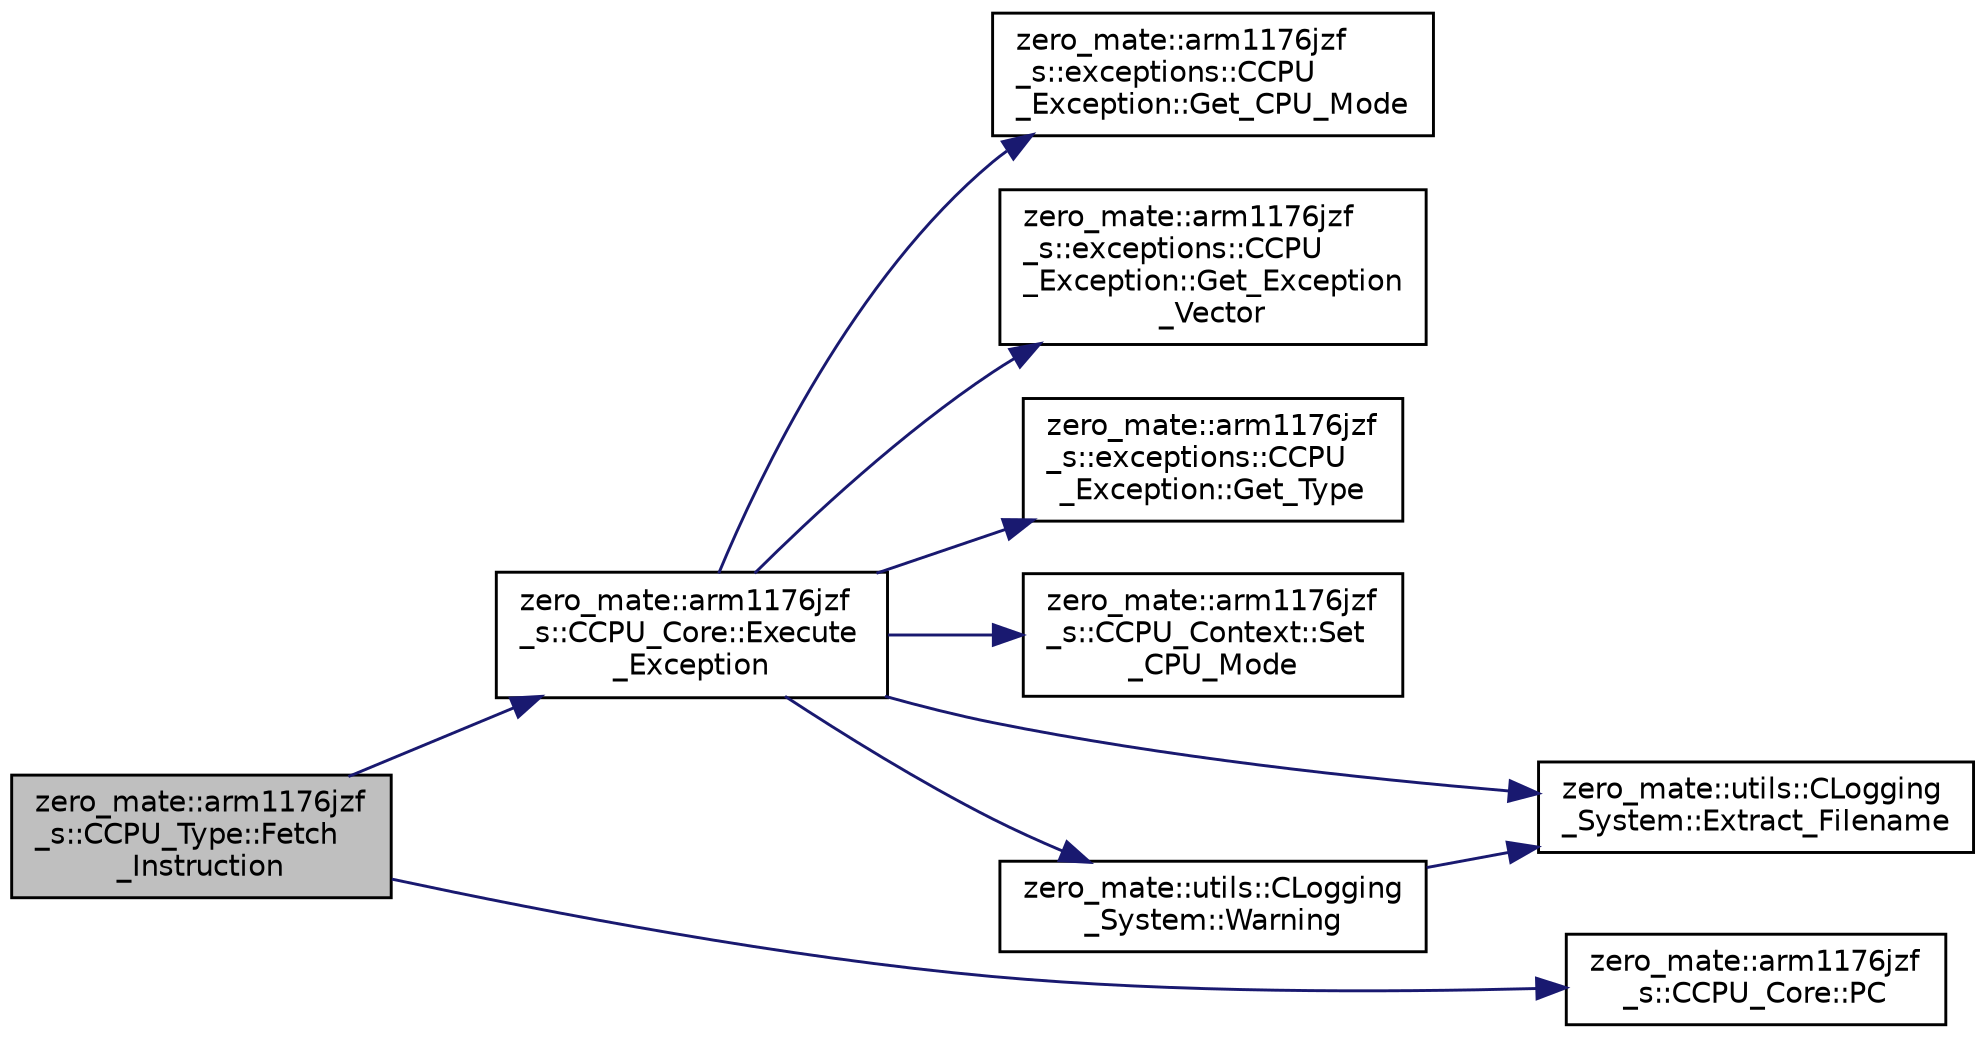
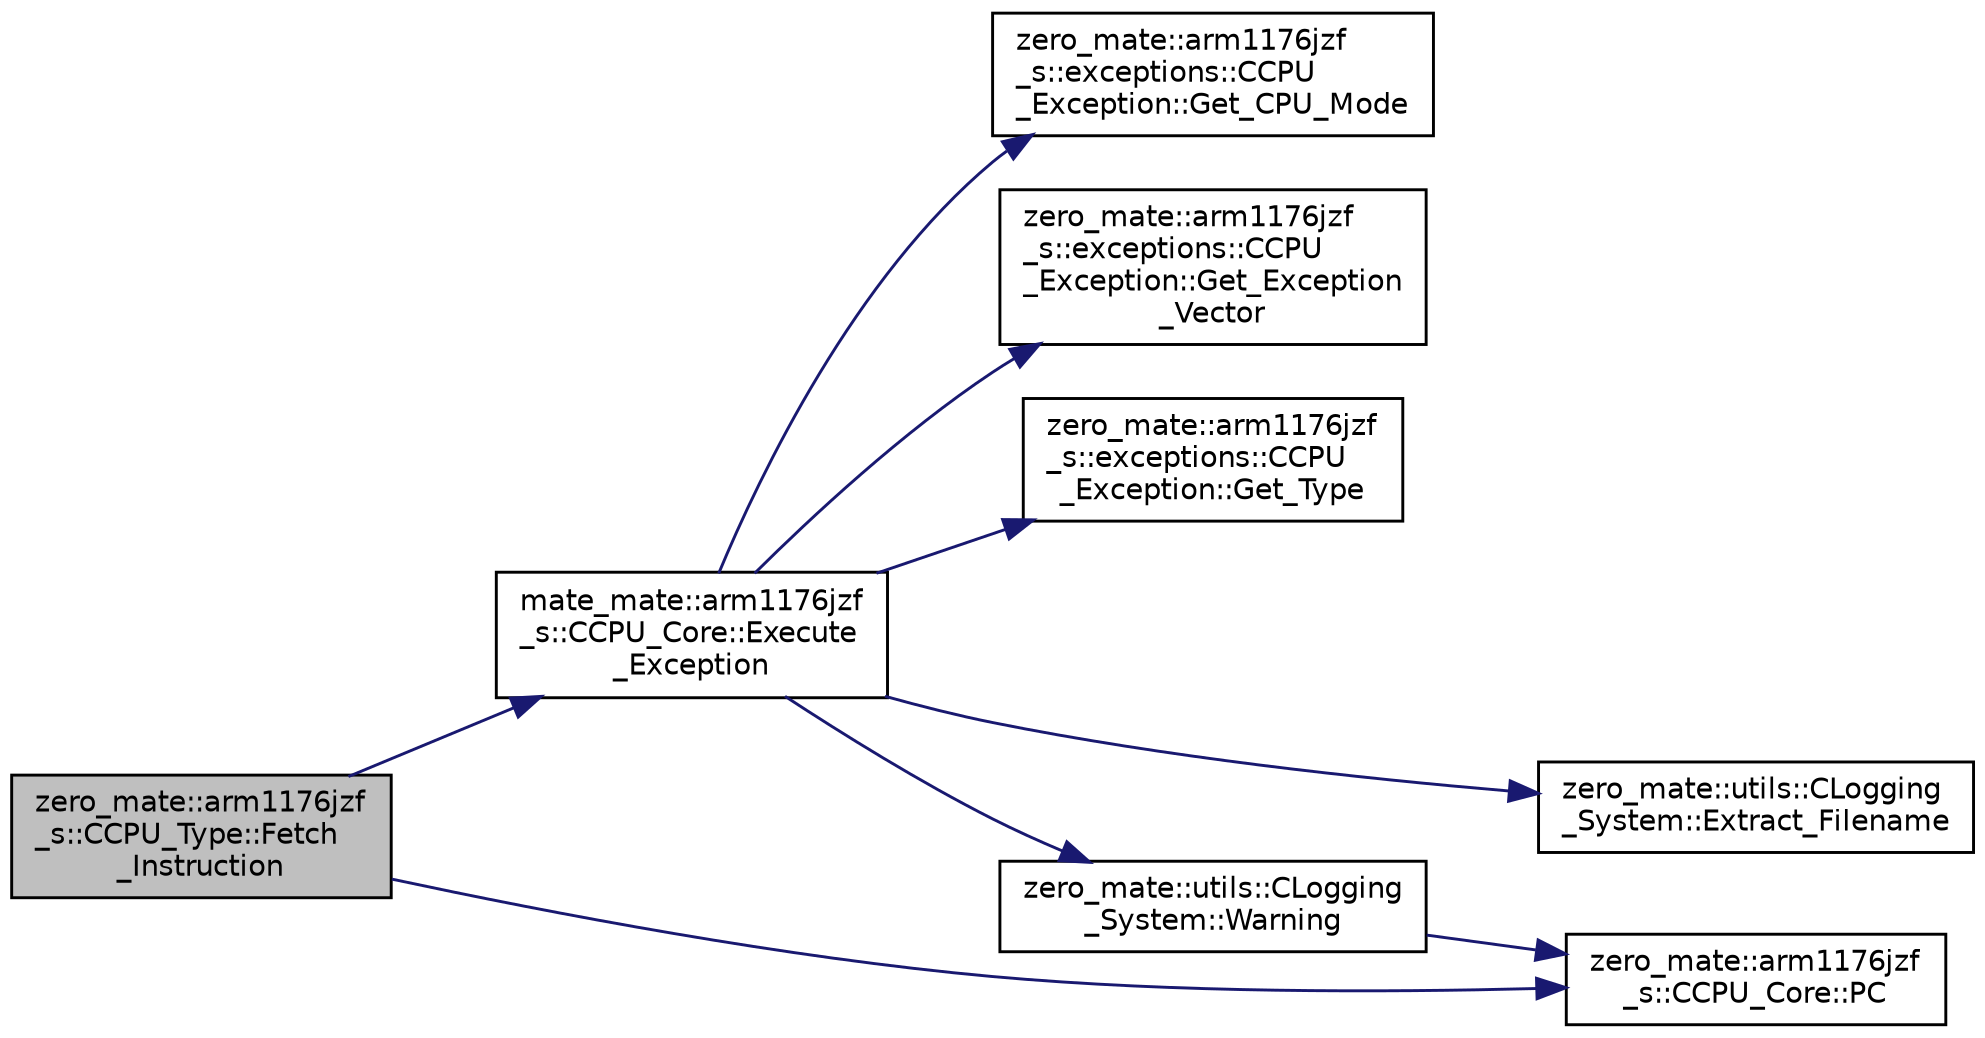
  digraph {
    rankdir=LR
    node [color=black fontname=Helvetica fontsize=10 shape=record]
    edge [color=midnightblue fontname=Helvetica fontsize=10 labelfontname=Helvetica labelfontsize=10 style=solid]
    n1 [fillcolor=grey75 fontcolor=black height=0.2 label="zero_mate::arm1176jzf\l_s::CCPU_Type::Fetch\l_Instruction" style=filled width=0.4]
-   n2 [height=0.2 label="zero_mate::arm1176jzf\l_s::CCPU_Core::Execute\l_Exception" width=0.4]
+   n2 [height=0.2 label="mate_mate::arm1176jzf\l_s::CCPU_Core::Execute\l_Exception" width=0.4]
    n3 [height=0.2 label="zero_mate::arm1176jzf\l_s::CCPU_Core::PC" width=0.4]
    n4 [height=0.2 label="zero_mate::arm1176jzf\l_s::exceptions::CCPU\l_Exception::Get_CPU_Mode" width=0.4]
    n5 [height=0.2 label="zero_mate::arm1176jzf\l_s::exceptions::CCPU\l_Exception::Get_Exception\l_Vector" width=0.4]
    n6 [height=0.2 label="zero_mate::arm1176jzf\l_s::exceptions::CCPU\l_Exception::Get_Type" width=0.4]
-   n7 [height=0.2 label="zero_mate::arm1176jzf\l_s::CCPU_Context::Set\l_CPU_Mode" width=0.4]
    n8 [height=0.2 label="zero_mate::utils::CLogging\l_System::Warning" width=0.4]
    n9 [height=0.2 label="zero_mate::utils::CLogging\l_System::Extract_Filename" width=0.4]
    n1 -> n2
    n1 -> n3
    n2 -> n4
    n2 -> n5
    n2 -> n6
-   n2 -> n7
    n2 -> n8
    n2 -> n9
-   n8 -> n9
+   n8 -> n3
  }
